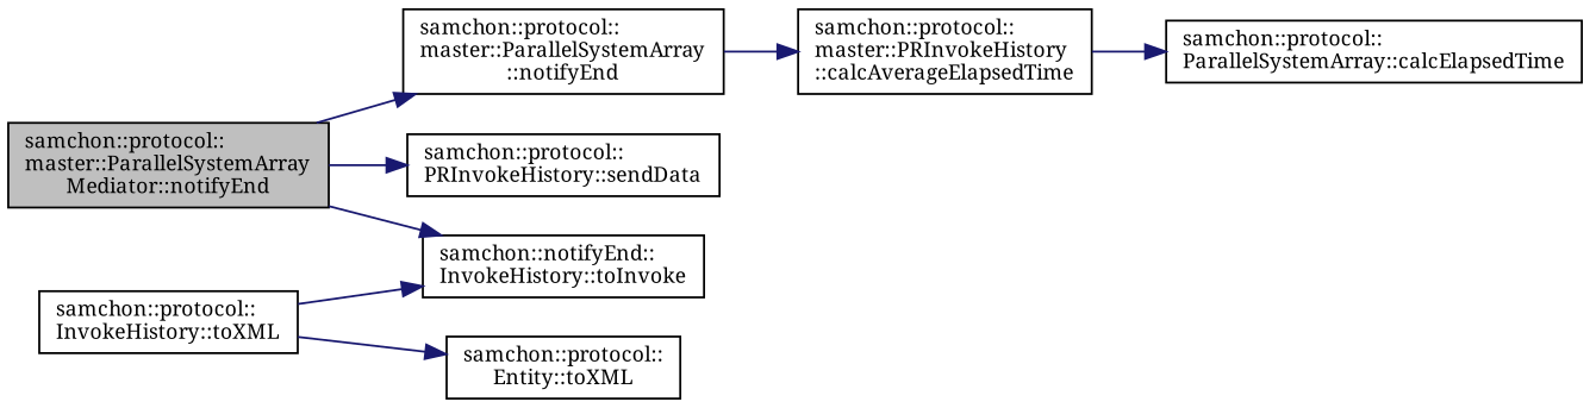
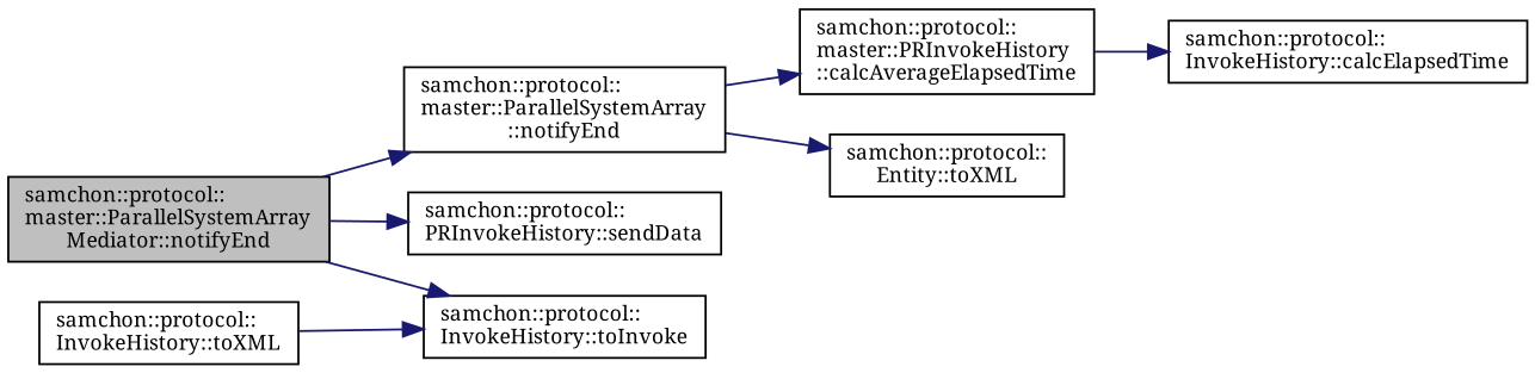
  digraph {
    fontname="Noto Serif"
    rankdir=LR
    node [color=black fillcolor=white fontname="Noto Serif" fontsize=10 shape=record style=filled]
    edge [color=midnightblue fontname="Noto Serif" fontsize=10 labelfontname=Helvetica labelfontsize=10 style=solid]
    n1 [fillcolor=grey75 fontcolor=black height=0.2 label="samchon::protocol::\lmaster::ParallelSystemArray\lMediator::notifyEnd" width=0.4]
    n2 [height=0.2 label="samchon::protocol::\lmaster::ParallelSystemArray\l::notifyEnd" width=0.4]
    n3 [height=0.2 label="samchon::protocol::\lPRInvokeHistory::sendData" width=0.4]
-   n4 [height=0.2 label="samchon::notifyEnd::\lInvokeHistory::toInvoke" width=0.4]
+   n4 [height=0.2 label="samchon::protocol::\lInvokeHistory::toInvoke" width=0.4]
    n5 [height=0.2 label="samchon::protocol::\lmaster::PRInvokeHistory\l::calcAverageElapsedTime" width=0.4]
-   n6 [height=0.2 label="samchon::protocol::\lParallelSystemArray::calcElapsedTime" width=0.4]
+   n6 [height=0.2 label="samchon::protocol::\lInvokeHistory::calcElapsedTime" width=0.4]
    n7 [height=0.2 label="samchon::protocol::\lInvokeHistory::toXML" width=0.4]
    n8 [height=0.2 label="samchon::protocol::\lEntity::toXML" width=0.4]
    n1 -> n2
    n1 -> n3
    n1 -> n4
    n2 -> n5
    n5 -> n6
    n7 -> n4
-   n7 -> n8
+   n2 -> n8
  }
